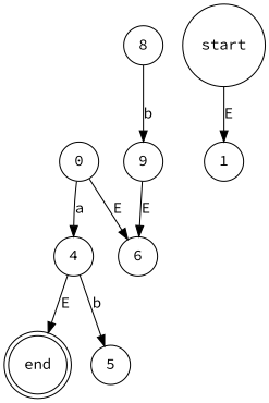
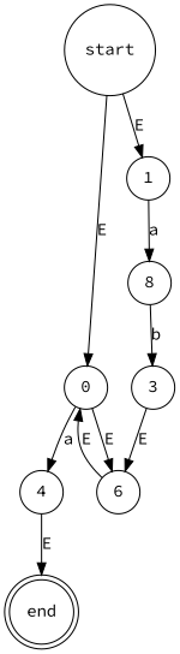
  digraph {
    fontname="Source Code Pro"
    rankdir=TB
    node [fontname="Source Code Pro" shape=circle]
    edge [fontname="Source Code Pro"]
    end [shape=doublecircle]
    4
-   5
    6
    0
    n6 [label=8]
    1
-   3 [label=9]
+   3
    start
    4 -> end [label=E]
-   4 -> 5 [label=b]
+   6 -> 0 [label=E]
    0 -> 4 [label=a]
    0 -> 6 [label=E]
    n6 -> 3 [label=b]
+   1 -> n6 [label=a]
    3 -> 6 [label=E]
+   start -> 0 [label=E]
    start -> 1 [label=E]
  }
